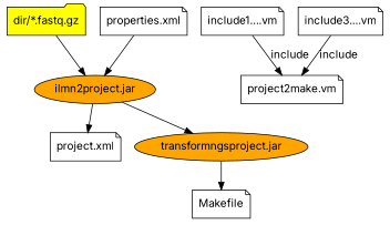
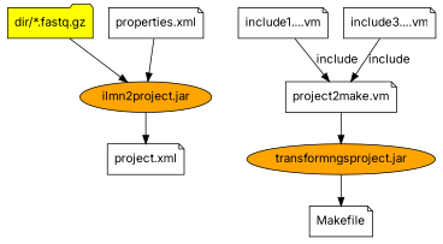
  digraph {
    fontname=Inter
    node [fontname=Inter shape=note]
    edge [fontname=Inter]
    n1 [fillcolor=yellow label="dir/*.fastq.gz" shape=folder style=filled]
    n2 [fillcolor=orange label="ilmn2project.jar" shape=oval style=filled]
    n3 [label="project.xml"]
    n4 [fillcolor=orange label="transformngsproject.jar" shape=oval style=filled]
    n5 [label=Makefile]
    n6 [label="properties.xml"]
    n7 [label="project2make.vm"]
    n8 [label="include1....vm"]
    n9 [label="include3....vm"]
    n1 -> n2
    n2 -> n3
    n4 -> n5
    n6 -> n2
-   n2 -> n4
+   n7 -> n4
    n8 -> n7 [label=include]
    n9 -> n7 [label=include]
  }
